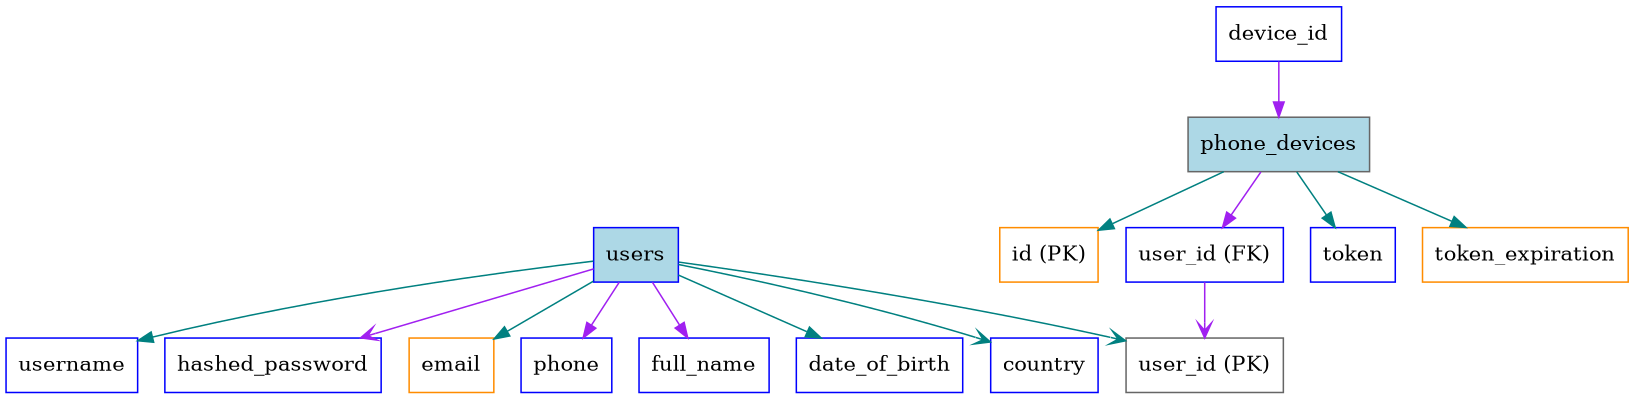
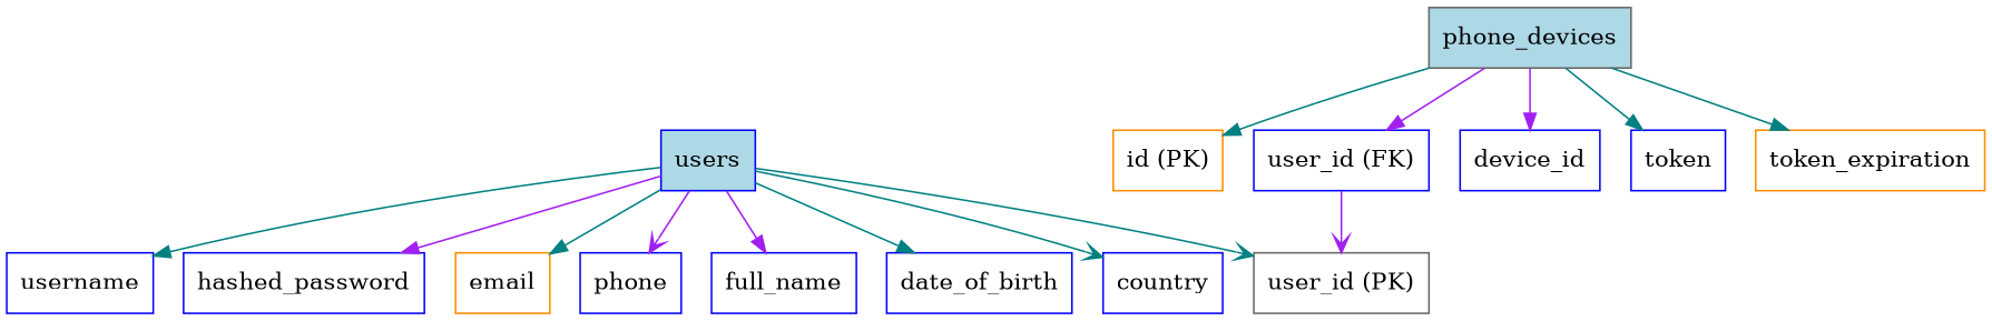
  digraph {
    node [color=blue shape=record]
    edge [arrowhead=normal color=teal]
    n1 [fillcolor=lightblue label=users style=filled]
    n2 [color=gray40 label="<user_id> user_id (PK)"]
    n3 [label="<username> username"]
    n4 [label="<hashed_password> hashed_password"]
    n5 [color=darkorange label="<email> email"]
    n6 [label="<phone> phone"]
    n7 [label="<full_name> full_name"]
    n8 [label="<date_of_birth> date_of_birth"]
    n9 [label="<country> country"]
    n10 [color=gray40 fillcolor=lightblue label=phone_devices style=filled]
    n11 [color=darkorange label="<id> id (PK)"]
    n12 [label="<user_id_fk> user_id (FK)"]
    n13 [label="<device_id> device_id"]
    n14 [label="<token> token"]
    n15 [color=darkorange label="<token_expiration> token_expiration"]
    n1 -> n2 [arrowhead=vee]
    n1 -> n3
-   n1 -> n4 [arrowhead=vee color=purple]
+   n1 -> n4 [color=purple]
    n1 -> n5
-   n1 -> n6 [color=purple]
+   n1 -> n6 [arrowhead=vee color=purple]
    n1 -> n7 [color=purple]
    n1 -> n8
    n1 -> n9 [arrowhead=vee]
    n10 -> n11
    n10 -> n12 [color=purple]
-   n13 -> n10 [color=purple]
+   n10 -> n13 [color=purple]
    n10 -> n14
    n10 -> n15
    n12 -> n2 [arrowhead=vee color=purple constraint=true]
  }
